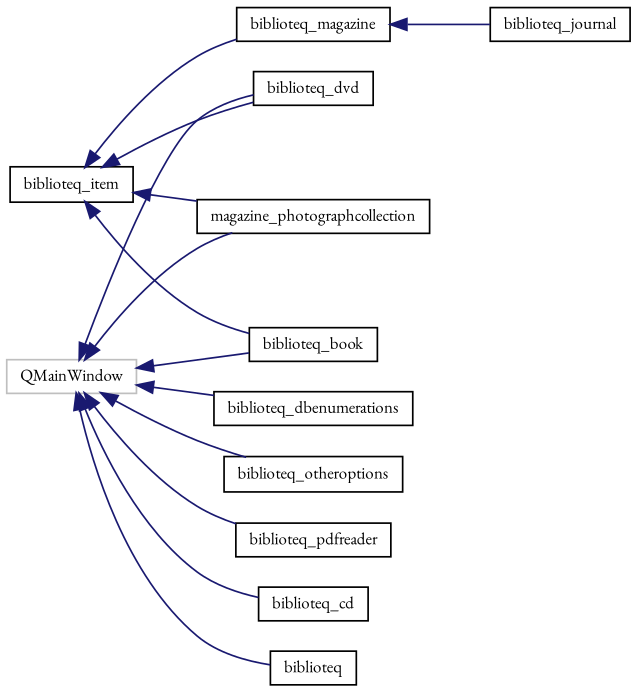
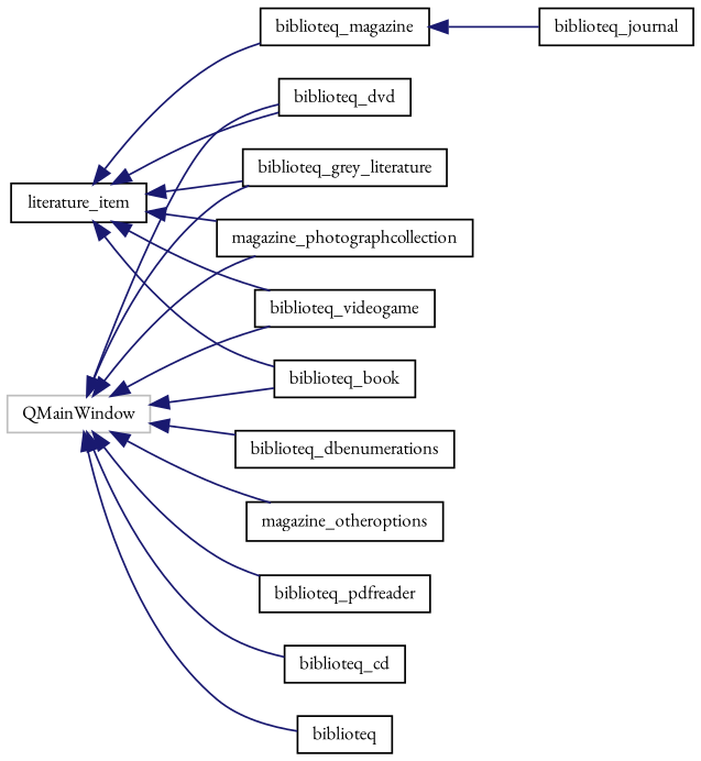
  digraph {
    fontname="EB Garamond"
    rankdir=LR
    node [color=black fillcolor=white fontname="EB Garamond" fontsize=10 shape=record style=filled]
    edge [color=midnightblue dir=back fontname="EB Garamond" fontsize=10 labelfontname=Helvetica labelfontsize=10 style=solid]
-   n1 [height=0.2 label=biblioteq_item width=0.4]
+   n1 [height=0.2 label=literature_item width=0.4]
    n2 [height=0.2 label=biblioteq_book width=0.4]
    n3 [height=0.2 label=biblioteq_dvd width=0.4]
+   n4 [height=0.2 label=biblioteq_grey_literature width=0.4]
    n5 [height=0.2 label=biblioteq_magazine width=0.4]
    n6 [height=0.2 label=magazine_photographcollection width=0.4]
+   n7 [height=0.2 label=biblioteq_videogame width=0.4]
    n8 [height=0.2 label=biblioteq_cd width=0.4]
    n9 [height=0.2 label=biblioteq_journal width=0.4]
    n10 [color=grey75 height=0.2 label=QMainWindow width=0.4]
    n11 [height=0.2 label=biblioteq width=0.4]
    n12 [height=0.2 label=biblioteq_dbenumerations width=0.4]
-   n13 [height=0.2 label=biblioteq_otheroptions width=0.4]
+   n13 [height=0.2 label=magazine_otheroptions width=0.4]
    n14 [height=0.2 label=biblioteq_pdfreader width=0.4]
    n1 -> n2
    n1 -> n3
+   n1 -> n4
    n1 -> n5
    n1 -> n6
+   n1 -> n7
    n5 -> n9
    n10 -> n2
    n10 -> n3
+   n10 -> n4
    n10 -> n6
+   n10 -> n7
    n10 -> n8
    n10 -> n11
    n10 -> n12
    n10 -> n13
    n10 -> n14
  }
